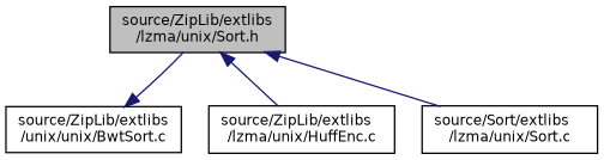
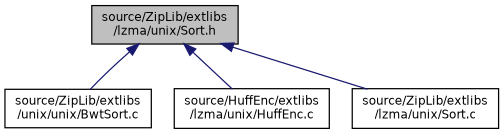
  digraph {
    fontname="DejaVu Sans"
    node [color=black fillcolor=white fontname="DejaVu Sans" fontsize=10 shape=record style=filled]
    edge [color=midnightblue dir=back fontname="DejaVu Sans" fontsize=10 labelfontname=Helvetica labelfontsize=10 style=solid]
    n1 [fillcolor=grey75 fontcolor=black height=0.2 label="source/ZipLib/extlibs\l/lzma/unix/Sort.h" width=0.4]
    n2 [height=0.2 label="source/ZipLib/extlibs\l/unix/unix/BwtSort.c" width=0.4]
-   n3 [height=0.2 label="source/ZipLib/extlibs\l/lzma/unix/HuffEnc.c" width=0.4]
-   n4 [height=0.2 label="source/Sort/extlibs\l/lzma/unix/Sort.c" width=0.4]
-   n2 -> n1
+   n3 [height=0.2 label="source/HuffEnc/extlibs\l/lzma/unix/HuffEnc.c" width=0.4]
+   n4 [height=0.2 label="source/ZipLib/extlibs\l/lzma/unix/Sort.c" width=0.4]
+   n1 -> n2
    n1 -> n3
    n1 -> n4
  }
